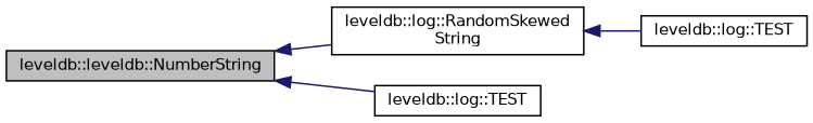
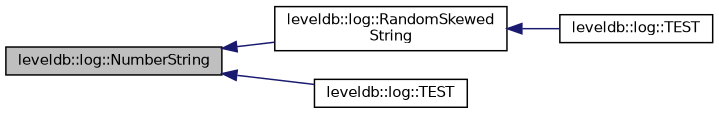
  digraph {
    rankdir=LR
    node [color=black fillcolor=white fontname=Helvetica fontsize=10 shape=record style=filled]
    edge [color=midnightblue dir=back fontname=Helvetica fontsize=10 labelfontname=Helvetica labelfontsize=10 style=solid]
-   n1 [fillcolor=grey75 fontcolor=black height=0.2 label="leveldb::leveldb::NumberString" width=0.4]
+   n1 [fillcolor=grey75 fontcolor=black height=0.2 label="leveldb::log::NumberString" width=0.4]
    n2 [height=0.2 label="leveldb::log::RandomSkewed\lString" width=0.4]
    n3 [height=0.2 label="leveldb::log::TEST" width=0.4]
    n4 [height=0.2 label="leveldb::log::TEST" width=0.4]
    n1 -> n2
    n1 -> n3
    n2 -> n4
  }
